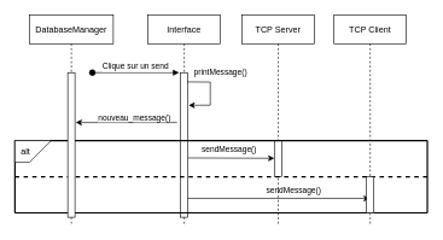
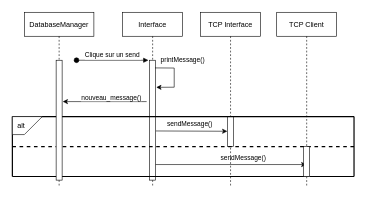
  <mxCell id="0" />
  <mxCell id="1" parent="0" />
  <mxCell id="2" value="Interface" style="shape=umlLifeline;perimeter=lifelinePerimeter;container=1;collapsible=0;recursiveResize=0;rounded=0;shadow=0;strokeWidth=1;" vertex="1" parent="1"><mxGeometry x="204" y="20" width="100" height="290" as="geometry" /></mxCell>
  <mxCell id="3" value="" style="endArrow=classic;html=1;rounded=0;entryX=-0.038;entryY=0.525;entryDx=0;entryDy=0;entryPerimeter=0;" edge="1" parent="2"><mxGeometry width="50" height="50" relative="1" as="geometry"><mxPoint x="55" y="198" as="sourcePoint" /><mxPoint x="174.62" y="198.5" as="targetPoint" /></mxGeometry></mxCell>
  <mxCell id="4" value="sendMessage()" style="edgeLabel;html=1;align=center;verticalAlign=middle;resizable=0;points=[];" vertex="1" connectable="0" parent="3"><mxGeometry x="0.327" relative="1" as="geometry"><mxPoint x="-22" y="-12" as="offset" /></mxGeometry></mxCell>
  <mxCell id="5" value="" style="points=[];perimeter=orthogonalPerimeter;rounded=0;shadow=0;strokeWidth=1;" vertex="1" parent="2"><mxGeometry x="45" y="80" width="10" height="200" as="geometry" /></mxCell>
  <mxCell id="6" value="" style="endArrow=classic;html=1;rounded=0;" edge="1" parent="2"><mxGeometry width="50" height="50" relative="1" as="geometry"><mxPoint x="40" y="149" as="sourcePoint" /><mxPoint x="-100" y="149" as="targetPoint" /></mxGeometry></mxCell>
  <mxCell id="7" value="nouveau_message()" style="edgeLabel;html=1;align=center;verticalAlign=middle;resizable=0;points=[];" vertex="1" connectable="0" parent="6"><mxGeometry x="0.49" relative="1" as="geometry"><mxPoint x="44" y="-8" as="offset" /></mxGeometry></mxCell>
  <mxCell id="8" value="" style="endArrow=classic;html=1;rounded=0;" edge="1" parent="2"><mxGeometry width="50" height="50" relative="1" as="geometry"><mxPoint x="55" y="254" as="sourcePoint" /><mxPoint x="306.5" y="254" as="targetPoint" /></mxGeometry></mxCell>
  <mxCell id="9" value="sendMessage()" style="edgeLabel;html=1;align=center;verticalAlign=middle;resizable=0;points=[];" vertex="1" connectable="0" parent="8"><mxGeometry x="0.327" relative="1" as="geometry"><mxPoint x="-22" y="-12" as="offset" /></mxGeometry></mxCell>
  <mxCell id="10" value="" style="endArrow=classic;html=1;rounded=0;exitX=0.893;exitY=0.064;exitDx=0;exitDy=0;exitPerimeter=0;entryX=1.1;entryY=0.226;entryDx=0;entryDy=0;entryPerimeter=0;" edge="1" parent="2" source="5" target="5"><mxGeometry width="50" height="50" relative="1" as="geometry"><mxPoint x="55" y="100" as="sourcePoint" /><mxPoint x="106" y="130" as="targetPoint" /><Array as="points"><mxPoint x="86" y="93" /><mxPoint x="86" y="125" /></Array></mxGeometry></mxCell>
  <mxCell id="11" value="printMessage()" style="edgeLabel;html=1;align=center;verticalAlign=middle;resizable=0;points=[];" vertex="1" connectable="0" parent="10"><mxGeometry x="-0.458" y="2" relative="1" as="geometry"><mxPoint x="21" y="-11" as="offset" /></mxGeometry></mxCell>
- <mxCell id="12" value="TCP Server" style="shape=umlLifeline;perimeter=lifelinePerimeter;container=1;collapsible=0;recursiveResize=0;rounded=0;shadow=0;strokeWidth=1;" vertex="1" parent="1"><mxGeometry x="334" y="20" width="100" height="290" as="geometry" /></mxCell>
+ <mxCell id="12" value="TCP Interface" style="shape=umlLifeline;perimeter=lifelinePerimeter;container=1;collapsible=0;recursiveResize=0;rounded=0;shadow=0;strokeWidth=1;" vertex="1" parent="1"><mxGeometry x="334" y="20" width="100" height="290" as="geometry" /></mxCell>
  <mxCell id="13" value="" style="points=[];perimeter=orthogonalPerimeter;rounded=0;shadow=0;strokeWidth=1;" vertex="1" parent="12"><mxGeometry x="45" y="174" width="10" height="50" as="geometry" /></mxCell>
  <mxCell id="14" value="" style="endArrow=none;html=1;rounded=0;fontFamily=Helvetica;fontSize=12;fontColor=default;strokeWidth=2;dashed=1;" edge="1" parent="12"><mxGeometry width="50" height="50" relative="1" as="geometry"><mxPoint x="-314" y="224" as="sourcePoint" /><mxPoint x="256" y="224" as="targetPoint" /></mxGeometry></mxCell>
  <mxCell id="15" value="" style="endArrow=none;html=1;rounded=0;fontFamily=Helvetica;fontSize=12;fontColor=default;strokeWidth=2;exitX=1;exitY=1;exitDx=0;exitDy=0;exitPerimeter=0;" edge="1" parent="12" source="23"><mxGeometry width="50" height="50" relative="1" as="geometry"><mxPoint x="-420" y="174" as="sourcePoint" /><mxPoint x="256" y="174" as="targetPoint" /></mxGeometry></mxCell>
  <mxCell id="16" value="" style="endArrow=none;html=1;rounded=0;fontFamily=Helvetica;fontSize=12;fontColor=default;strokeWidth=2;" edge="1" parent="12"><mxGeometry width="50" height="50" relative="1" as="geometry"><mxPoint x="-314" y="274" as="sourcePoint" /><mxPoint x="256" y="274" as="targetPoint" /></mxGeometry></mxCell>
  <mxCell id="17" value="DatabaseManager" style="shape=umlLifeline;perimeter=lifelinePerimeter;container=1;collapsible=0;recursiveResize=0;rounded=0;shadow=0;strokeWidth=1;" vertex="1" parent="1"><mxGeometry x="40" y="20" width="116" height="290" as="geometry" /></mxCell>
  <mxCell id="18" value="" style="points=[];perimeter=orthogonalPerimeter;rounded=0;shadow=0;strokeWidth=1;" vertex="1" parent="17"><mxGeometry x="53" y="80" width="10" height="200" as="geometry" /></mxCell>
  <mxCell id="19" value="TCP Client" style="shape=umlLifeline;perimeter=lifelinePerimeter;container=1;collapsible=0;recursiveResize=0;rounded=0;shadow=0;strokeWidth=1;" vertex="1" parent="1"><mxGeometry x="461" y="20" width="100" height="290" as="geometry" /></mxCell>
  <mxCell id="20" value="" style="points=[];perimeter=orthogonalPerimeter;rounded=0;shadow=0;strokeWidth=1;" vertex="1" parent="19"><mxGeometry x="45" y="224" width="10" height="50" as="geometry" /></mxCell>
  <mxCell id="21" value="Clique sur un send" style="verticalAlign=bottom;startArrow=oval;endArrow=block;startSize=8;shadow=0;strokeWidth=1;" edge="1" parent="1"><mxGeometry relative="1" as="geometry"><mxPoint x="127" y="100" as="sourcePoint" /><mxPoint x="247" y="100" as="targetPoint" /></mxGeometry></mxCell>
  <mxCell id="22" value="" style="endArrow=none;html=1;rounded=0;fontFamily=Helvetica;fontSize=12;fontColor=default;strokeWidth=2;" edge="1" parent="1"><mxGeometry width="50" height="50" relative="1" as="geometry"><mxPoint x="20" y="294" as="sourcePoint" /><mxPoint x="20" y="194" as="targetPoint" /></mxGeometry></mxCell>
  <mxCell id="23" value="alt&amp;nbsp;&amp;nbsp;&amp;nbsp;&amp;nbsp;&amp;nbsp;&amp;nbsp; " style="shape=card;whiteSpace=wrap;html=1;rounded=0;shadow=0;fontFamily=Helvetica;fontSize=12;fontColor=default;strokeColor=default;strokeWidth=1;fillColor=default;gradientColor=none;flipV=1;flipH=1;" vertex="1" parent="1"><mxGeometry x="20" y="194" width="50" height="30" as="geometry" /></mxCell>
  <mxCell id="24" value="" style="endArrow=none;html=1;rounded=0;fontFamily=Helvetica;fontSize=12;fontColor=default;strokeWidth=2;" edge="1" parent="1"><mxGeometry width="50" height="50" relative="1" as="geometry"><mxPoint x="590" y="294" as="sourcePoint" /><mxPoint x="590" y="194" as="targetPoint" /></mxGeometry></mxCell>
